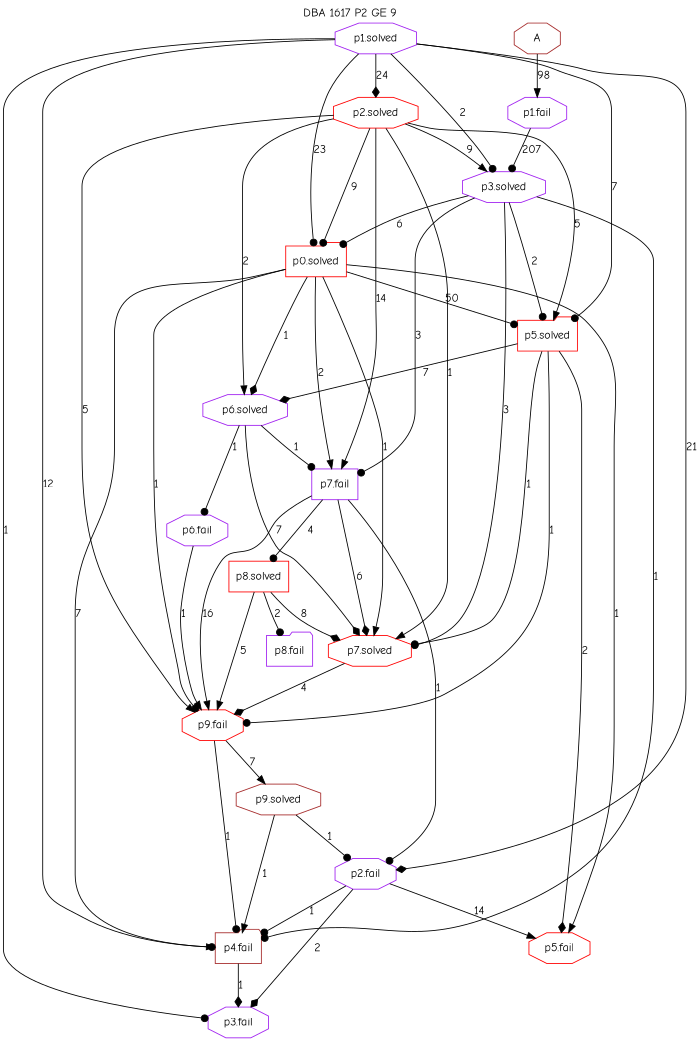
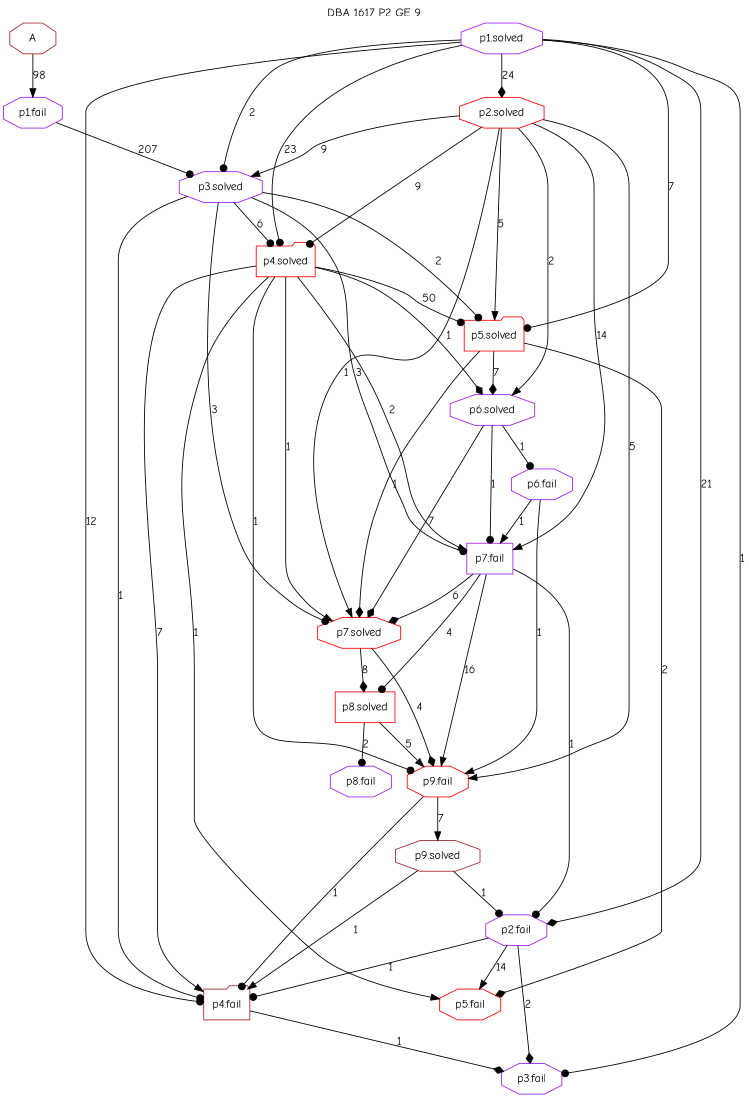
  digraph {
    fontname="Comic Neue"
    label=" DBA 1617 P2 GE 9 "
    labelloc=tl
    rankdir=TB
    node [color=purple fontname="Comic Neue" shape=octagon]
    edge [arrowhead=dot fontname="Comic Neue"]
    n1 [color=brown label=A]
    n2 [label="p1.fail"]
    n3 [label="p3.solved"]
    n4 [label="p1.solved"]
    n5 [label="p2.fail"]
    n6 [label="p3.fail"]
    n7 [color=brown label="p4.fail" shape=folder]
    n8 [color=red label="p2.solved"]
-   n9 [color=red label="p0.solved" shape=folder]
+   n9 [color=red label="p4.solved" shape=folder]
    n10 [color=red label="p5.solved" shape=folder]
    n11 [color=red label="p5.fail"]
    n12 [label="p6.solved"]
    n13 [label="p7.fail" shape=box]
    n14 [color=red label="p9.fail"]
    n15 [color=red label="p7.solved"]
    n16 [label="p6.fail"]
    n17 [color=red label="p8.solved" shape=box]
    n18 [color=brown label="p9.solved"]
-   n19 [label="p8.fail" shape=folder]
+   n19 [label="p8.fail"]
    n1 -> n2 [arrowhead=normal label=98]
    n2 -> n3 [label=207]
    n3 -> n7 [label=1]
    n3 -> n9 [label=6]
    n3 -> n10 [label=2]
    n3 -> n13 [label=3]
    n3 -> n15 [label=3]
    n4 -> n3 [label=2]
    n4 -> n5 [arrowhead=diamond label=21]
    n4 -> n6 [label=1]
    n4 -> n7 [label=12]
    n4 -> n8 [arrowhead=diamond label=24]
    n4 -> n9 [label=23]
    n4 -> n10 [label=7]
    n5 -> n6 [arrowhead=diamond label=2]
    n5 -> n7 [label=1]
    n5 -> n11 [arrowhead=normal label=14]
    n7 -> n6 [arrowhead=diamond label=1]
    n8 -> n3 [arrowhead=normal label=9]
    n8 -> n9 [label=9]
    n8 -> n10 [arrowhead=normal label=5]
    n8 -> n12 [arrowhead=normal label=2]
    n8 -> n13 [arrowhead=normal label=14]
    n8 -> n14 [arrowhead=normal label=5]
    n8 -> n15 [arrowhead=normal label=1]
    n9 -> n7 [arrowhead=normal label=7]
    n9 -> n10 [label=50]
    n9 -> n11 [arrowhead=normal label=1]
    n9 -> n12 [arrowhead=diamond label=1]
    n9 -> n13 [arrowhead=normal label=2]
    n9 -> n14 [label=1]
    n9 -> n15 [arrowhead=normal label=1]
    n10 -> n11 [arrowhead=diamond label=2]
    n10 -> n12 [arrowhead=diamond label=7]
-   n10 -> n14 [label=1]
-   n10 -> n15 [label=1]
+   n10 -> n15 [arrowhead=diamond label=1]
    n12 -> n13 [label=1]
    n12 -> n15 [arrowhead=diamond label=7]
    n12 -> n16 [label=1]
    n13 -> n5 [label=1]
    n13 -> n14 [arrowhead=normal label=16]
    n13 -> n15 [arrowhead=diamond label=6]
    n13 -> n17 [label=4]
    n14 -> n7 [label=1]
    n14 -> n18 [arrowhead=normal label=7]
    n15 -> n14 [arrowhead=diamond label=4]
-   n17 -> n15 [arrowhead=diamond label=8]
+   n15 -> n17 [arrowhead=diamond label=8]
+   n16 -> n13 [arrowhead=normal label=1]
    n16 -> n14 [arrowhead=normal label=1]
    n17 -> n14 [arrowhead=normal label=5]
    n17 -> n19 [label=2]
    n18 -> n5 [label=1]
    n18 -> n7 [arrowhead=normal label=1]
  }
